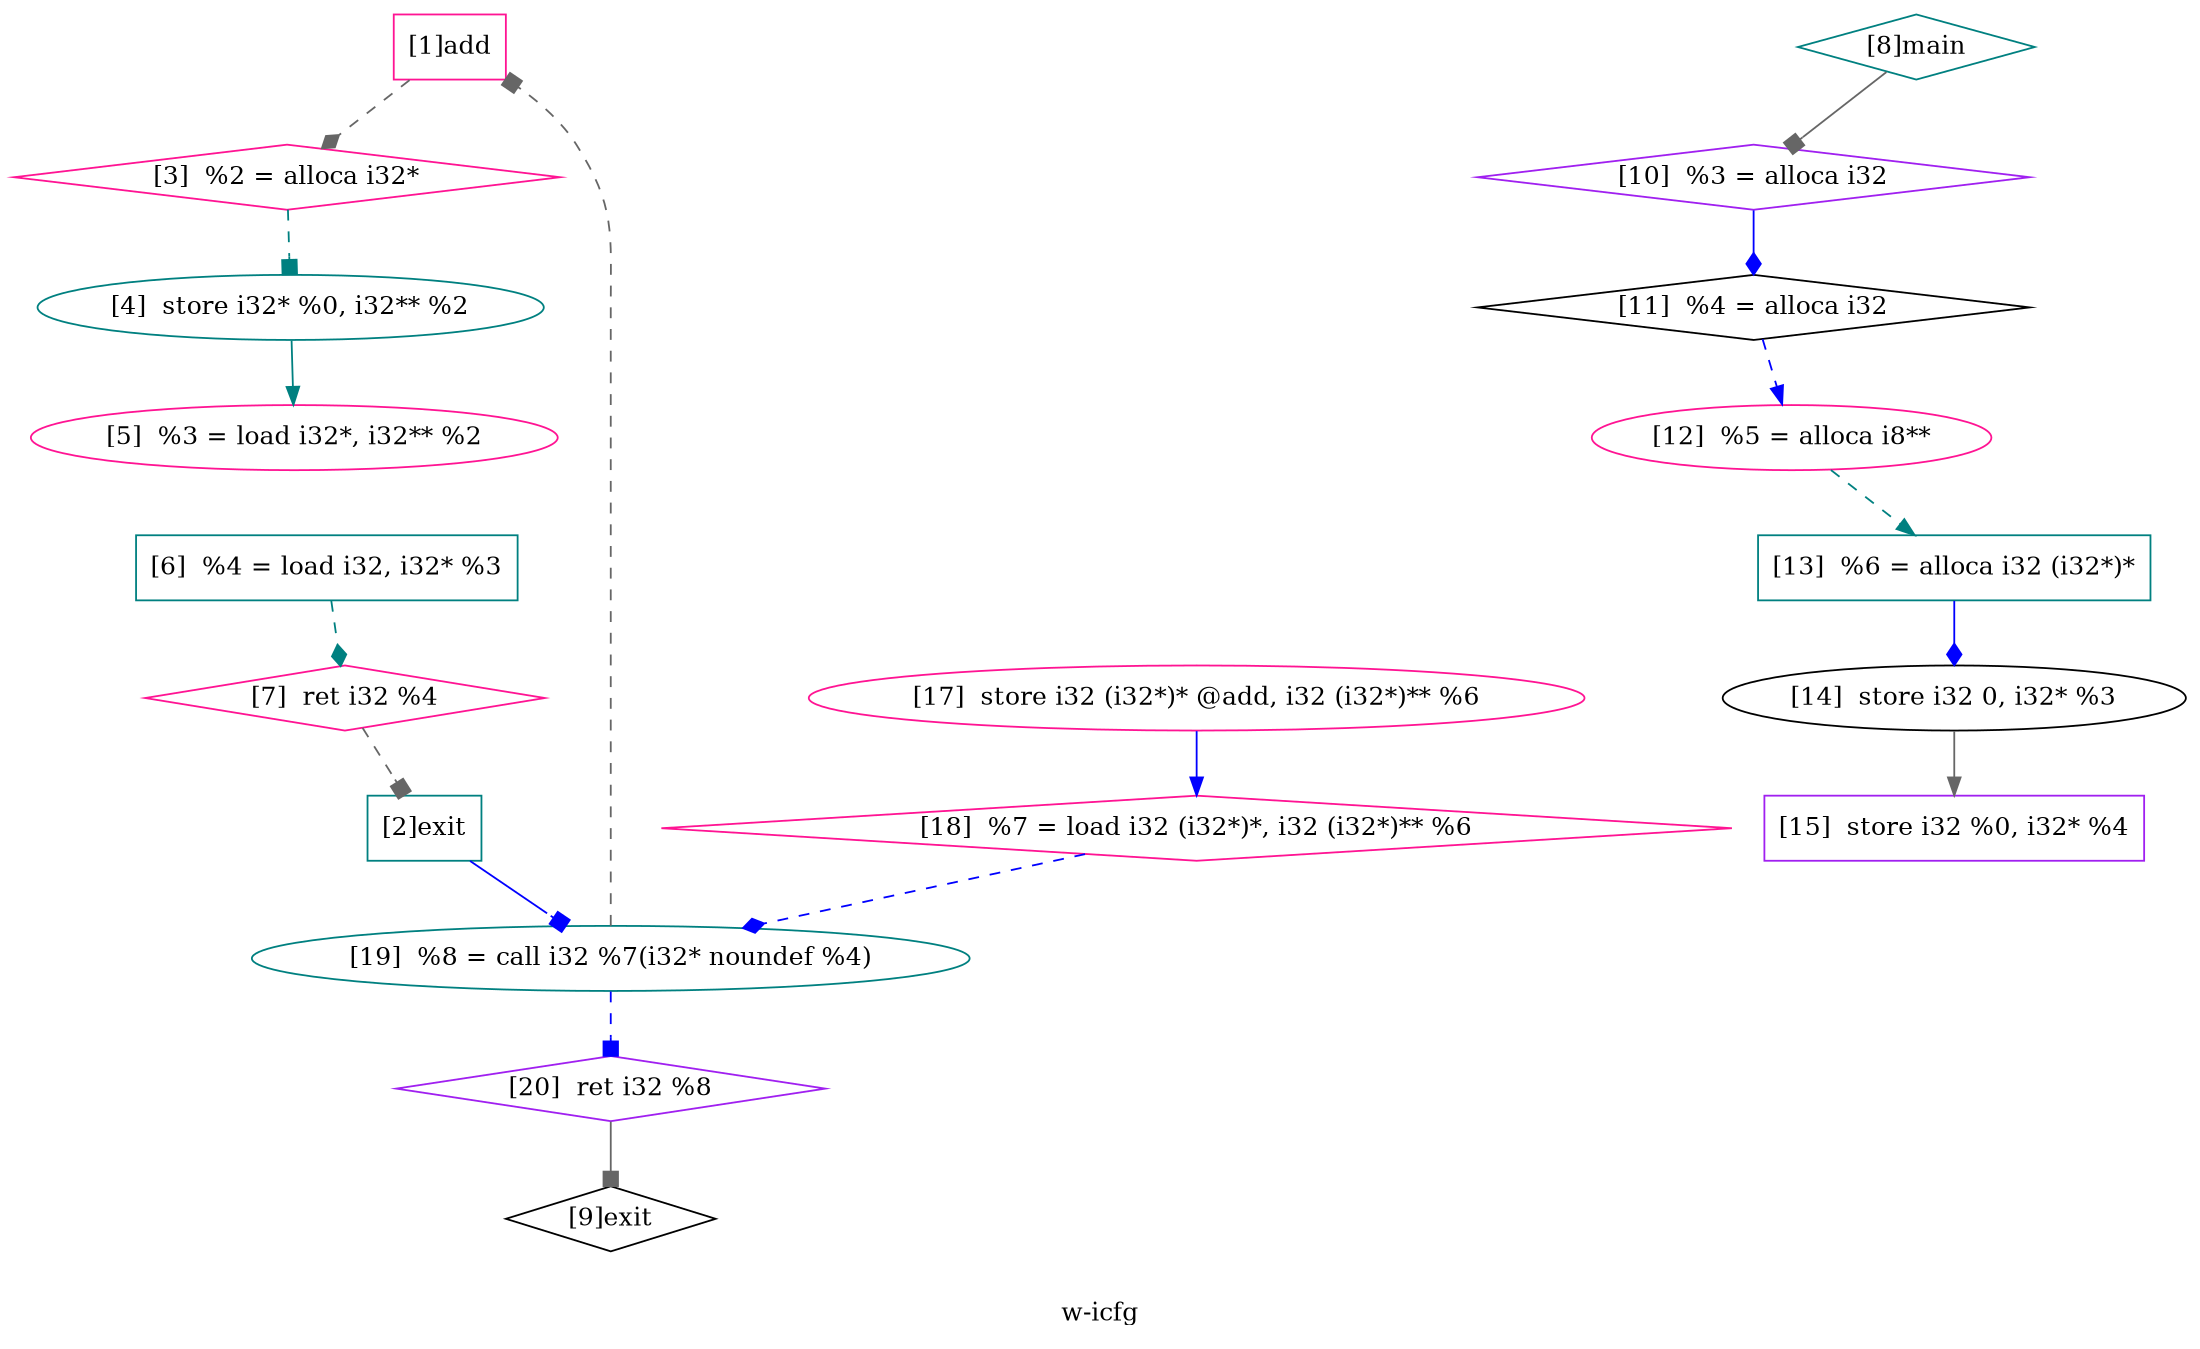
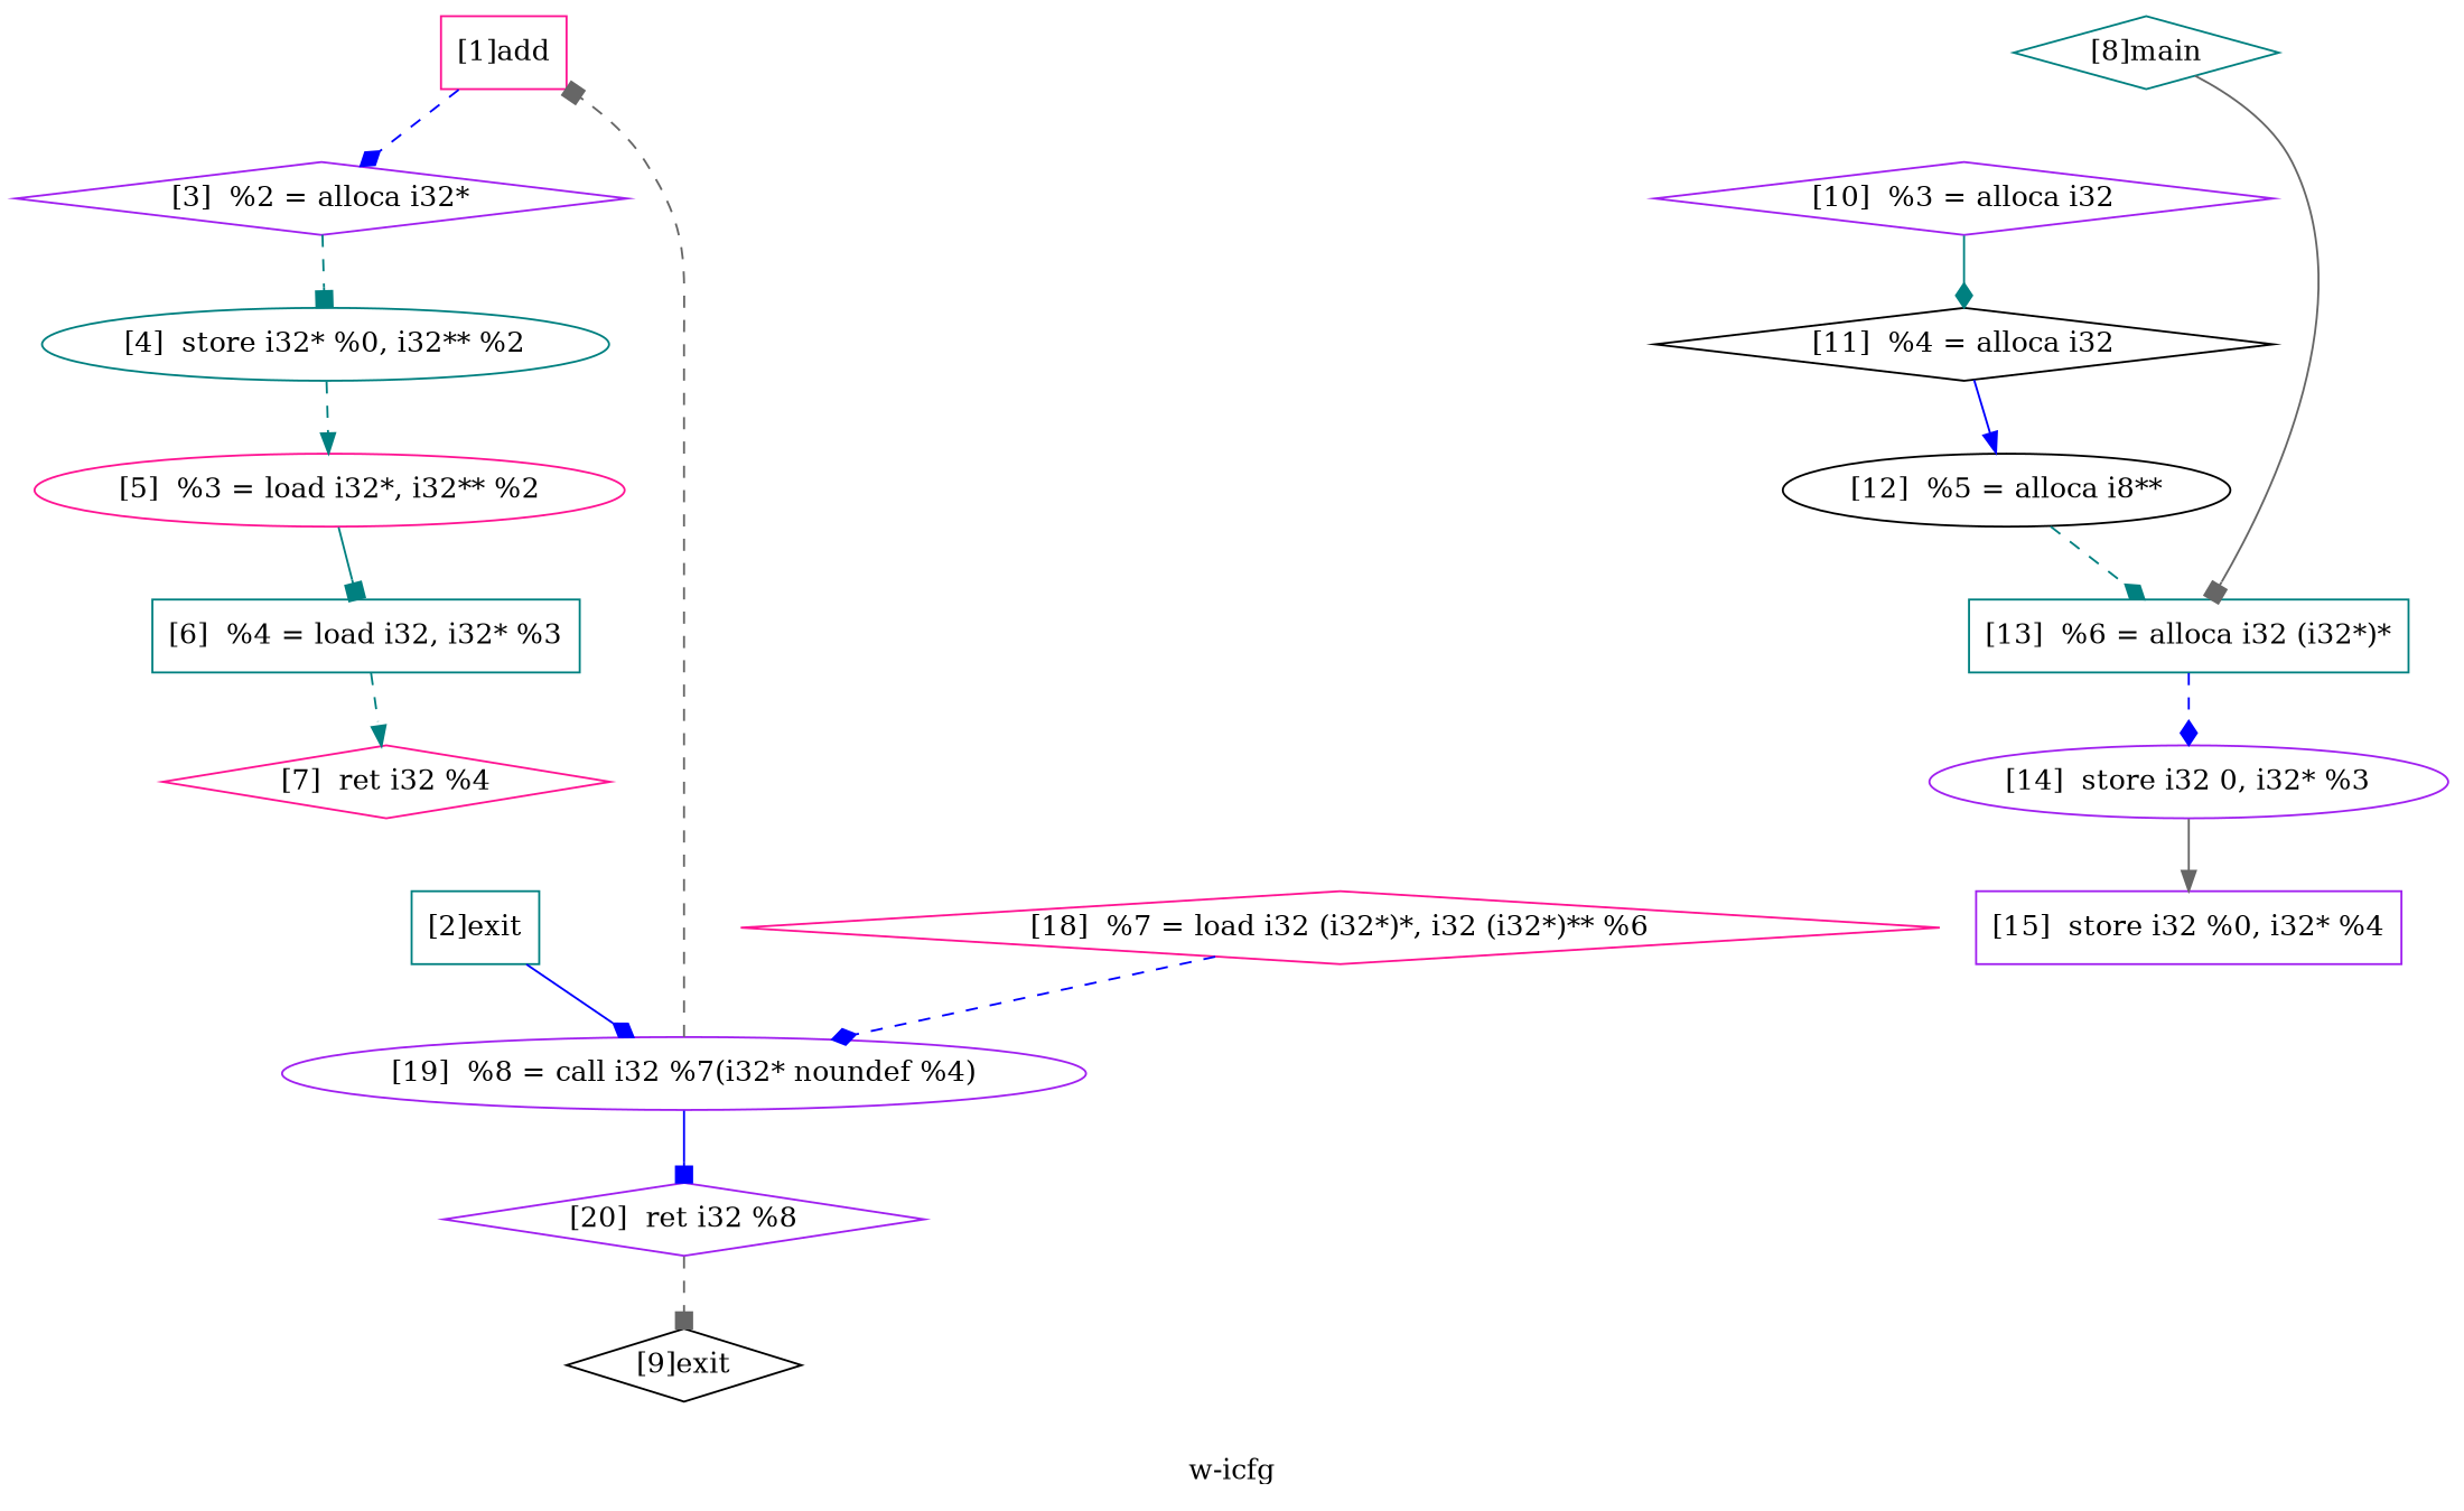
  digraph {
    label="w-icfg"
    node [color=deeppink shape=diamond]
    edge [arrowhead=box color=gray40 style=dashed]
    n1 [label="[1]add" shape=box]
-   n2 [label="[3]  %2 = alloca i32*"]
+   n2 [color=purple label="[3]  %2 = alloca i32*"]
    n3 [color=teal label="[4]  store i32* %0, i32** %2" shape=ellipse]
    n4 [color=teal label="[2]exit" shape=box]
-   n5 [color=teal label="[19]  %8 = call i32 %7(i32* noundef %4)" shape=ellipse]
+   n5 [color=purple label="[19]  %8 = call i32 %7(i32* noundef %4)" shape=ellipse]
    n6 [color=purple label="[20]  ret i32 %8"]
    n7 [label="[5]  %3 = load i32*, i32** %2" shape=ellipse]
    n8 [color=teal label="[6]  %4 = load i32, i32* %3" shape=box]
    n9 [label="[7]  ret i32 %4"]
    n10 [color=teal label="[8]main"]
    n11 [color=purple label="[10]  %3 = alloca i32"]
    n12 [color=black label="[11]  %4 = alloca i32"]
    n13 [color=black label="[9]exit"]
-   n14 [label="[12]  %5 = alloca i8**" shape=ellipse]
+   n14 [color=black label="[12]  %5 = alloca i8**" shape=ellipse]
    n15 [color=teal label="[13]  %6 = alloca i32 (i32*)*" shape=box]
-   n16 [color=black label="[14]  store i32 0, i32* %3" shape=ellipse]
+   n16 [color=purple label="[14]  store i32 0, i32* %3" shape=ellipse]
    n17 [color=purple label="[15]  store i32 %0, i32* %4" shape=box]
-   n18 [label="[17]  store i32 (i32*)* @add, i32 (i32*)** %6" shape=ellipse]
    n19 [label="[18]  %7 = load i32 (i32*)*, i32 (i32*)** %6"]
-   n1 -> n2 [arrowhead=diamond]
+   n1 -> n2 [arrowhead=diamond color=blue]
    n2 -> n3 [color=teal]
-   n3 -> n7 [arrowhead=normal color=teal style=solid]
-   n4 -> n5 [color=blue style=solid]
+   n3 -> n7 [arrowhead=normal color=teal]
+   n4 -> n5 [arrowhead=diamond color=blue style=solid]
    n5 -> n1
-   n5 -> n6 [color=blue]
-   n6 -> n13 [style=solid]
-   n8 -> n9 [arrowhead=diamond color=teal]
-   n9 -> n4
-   n10 -> n11 [style=solid]
-   n11 -> n12 [arrowhead=diamond color=blue style=solid]
-   n12 -> n14 [arrowhead=normal color=blue]
-   n14 -> n15 [arrowhead=normal color=teal]
-   n15 -> n16 [arrowhead=diamond color=blue style=solid]
+   n5 -> n6 [color=blue style=solid]
+   n6 -> n13
+   n7 -> n8 [color=teal style=solid]
+   n8 -> n9 [arrowhead=normal color=teal]
+   n10 -> n15 [style=solid]
+   n11 -> n12 [arrowhead=diamond color=teal style=solid]
+   n12 -> n14 [arrowhead=normal color=blue style=solid]
+   n14 -> n15 [arrowhead=diamond color=teal]
+   n15 -> n16 [arrowhead=diamond color=blue]
    n16 -> n17 [arrowhead=normal style=solid]
-   n18 -> n19 [arrowhead=normal color=blue style=solid]
    n19 -> n5 [arrowhead=diamond color=blue]
  }
